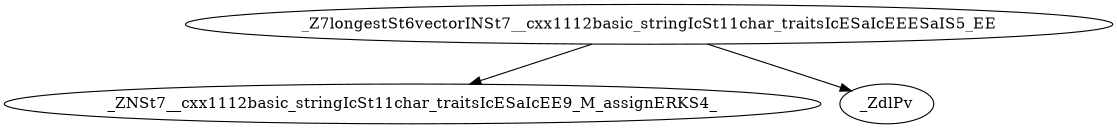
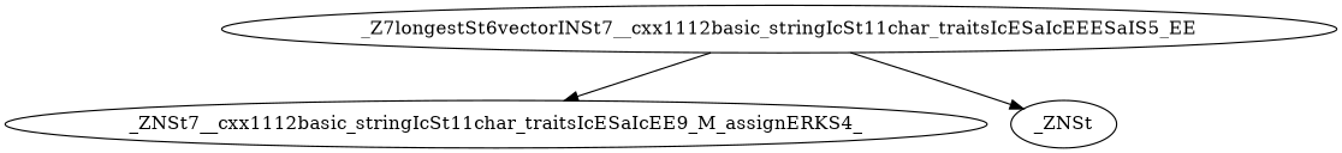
  digraph {
    n1 [label=_Z7longestSt6vectorINSt7__cxx1112basic_stringIcSt11char_traitsIcESaIcEEESaIS5_EE]
    n2 [label=_ZNSt7__cxx1112basic_stringIcSt11char_traitsIcESaIcEE9_M_assignERKS4_]
-   n3 [label=_ZdlPv]
+   n3 [label=_ZNSt]
    n1 -> n2
    n1 -> n3
  }
